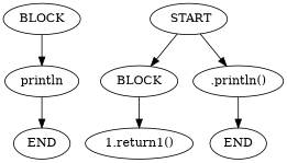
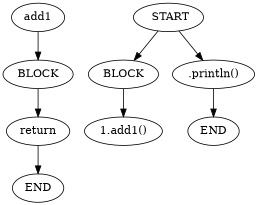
  digraph {
+   n1 [label=add1]
    n2 [label=BLOCK]
-   n3 [label=println]
+   n3 [label=return]
    n4 [label=END]
    n5 [label=" START"]
    n6 [label=BLOCK]
    n7 [label=".println()"]
-   n8 [label="1.return1()"]
+   n8 [label="1.add1()"]
    n9 [label=END]
+   n1 -> n2
    n2 -> n3
    n3 -> n4
    n5 -> n6
    n5 -> n7
    n6 -> n8
    n7 -> n9
  }
